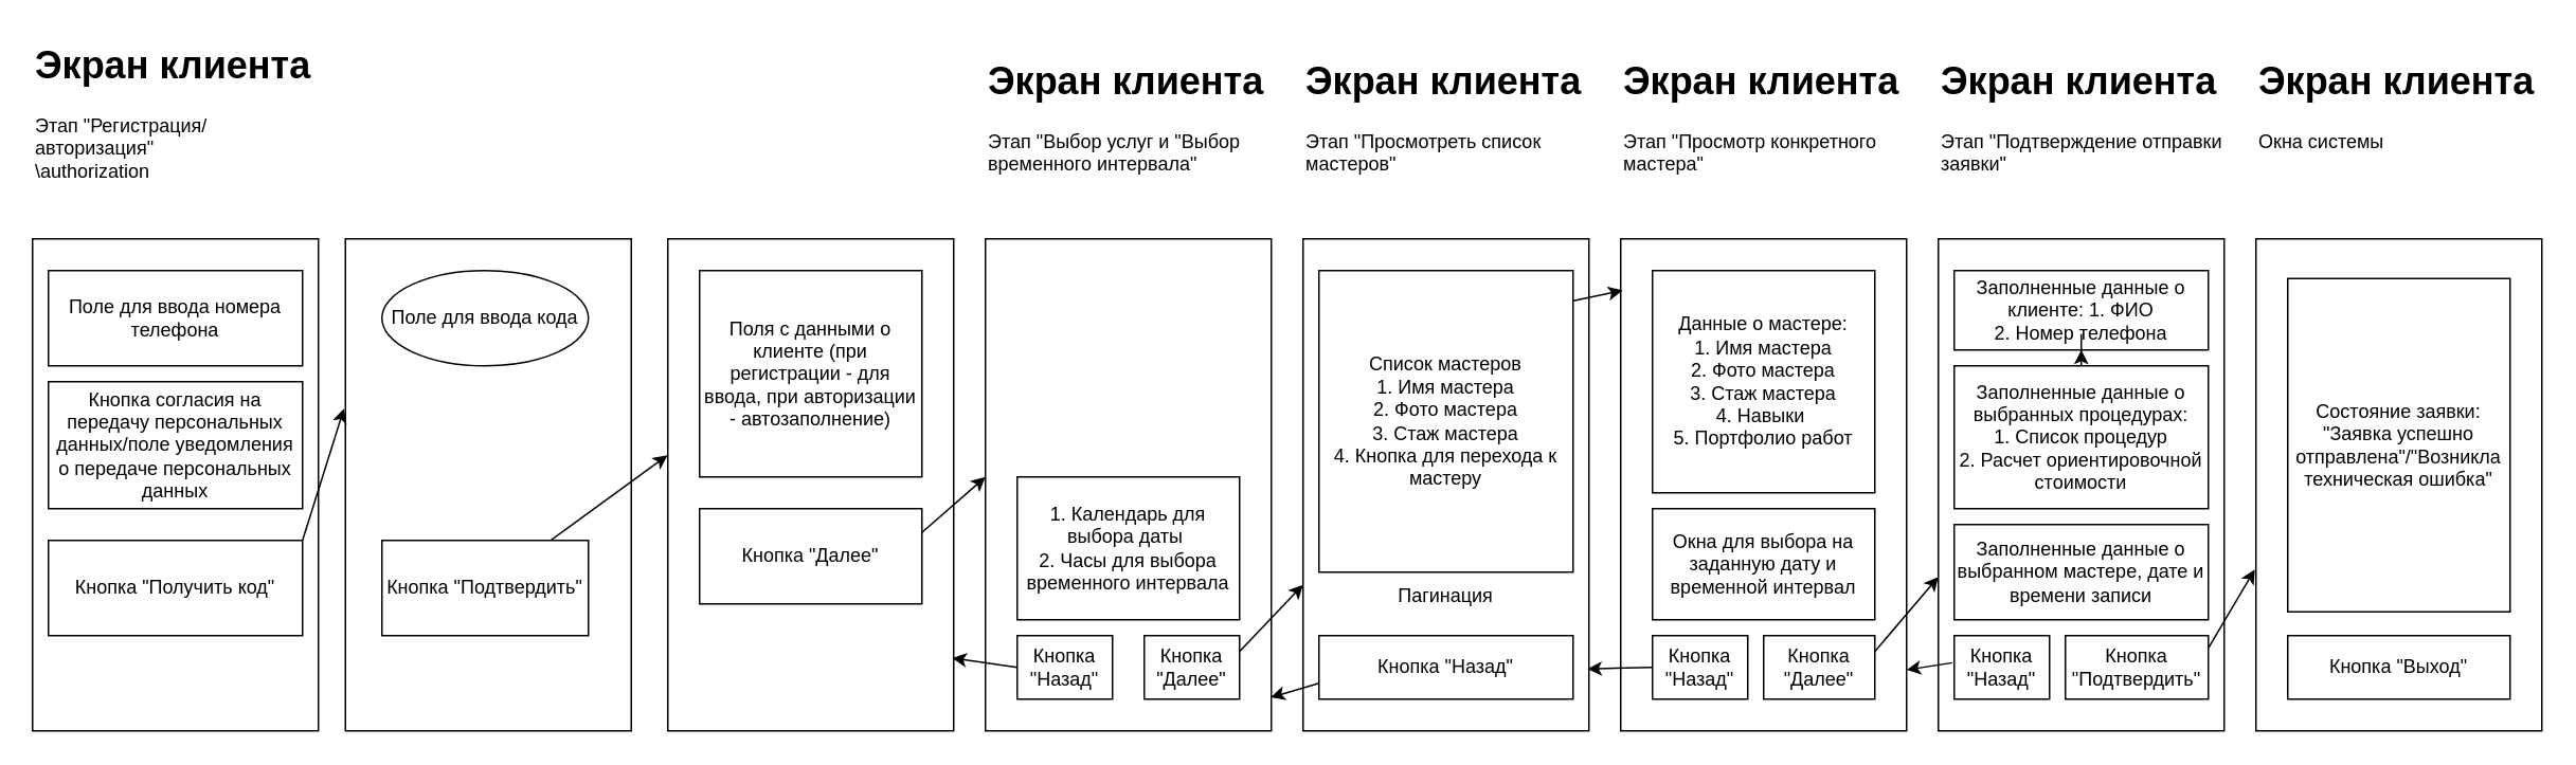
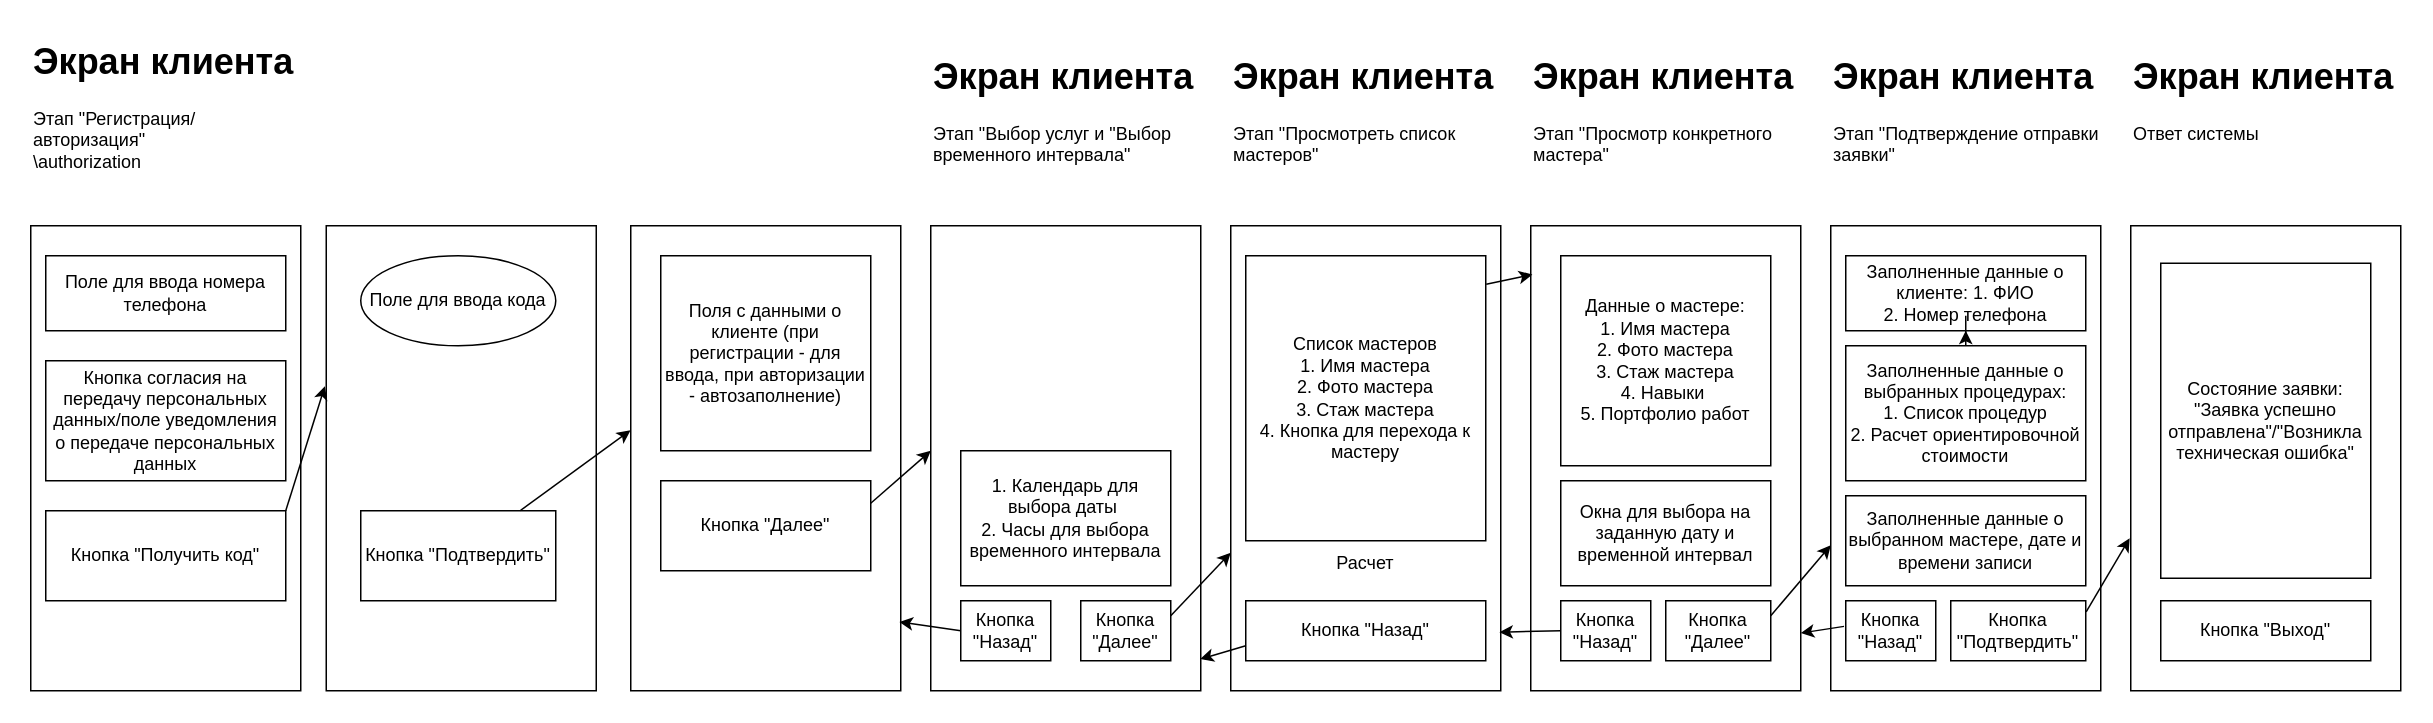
  <mxCell id="0" />
  <mxCell id="1" parent="0" />
  <mxCell id="2" value="" style="rounded=0;whiteSpace=wrap;html=1;" vertex="1" parent="1"><mxGeometry x="20" y="150" width="180" height="310" as="geometry" /></mxCell>
  <mxCell id="3" value="&lt;h1 style=&quot;margin-top: 0px;&quot;&gt;Экран клиента&lt;/h1&gt;&lt;div&gt;Этап &quot;Регистрация/авторизация&quot;&lt;/div&gt;&lt;div&gt;\authorization&lt;/div&gt;&lt;p&gt;&lt;br&gt;&lt;/p&gt;" style="text;html=1;whiteSpace=wrap;overflow=hidden;rounded=0;" vertex="1" parent="1"><mxGeometry x="20" y="20" width="180" height="120" as="geometry" /></mxCell>
- <mxCell id="4" value="Поле для ввода номера телефона" style="rounded=0;whiteSpace=wrap;html=1;" vertex="1" parent="1"><mxGeometry x="30" y="170" width="160" height="60" as="geometry" /></mxCell>
+ <mxCell id="4" value="Поле для ввода номера телефона" style="rounded=0;whiteSpace=wrap;html=1;" vertex="1" parent="1"><mxGeometry x="30" y="170" width="160" height="50" as="geometry" /></mxCell>
  <mxCell id="5" value="Кнопка согласия на передачу персональных данных/поле уведомления о передаче персональных данных" style="rounded=0;whiteSpace=wrap;html=1;" vertex="1" parent="1"><mxGeometry x="30" y="240" width="160" height="80" as="geometry" /></mxCell>
  <mxCell id="6" value="Кнопка &quot;Получить код&quot;" style="rounded=0;whiteSpace=wrap;html=1;" vertex="1" parent="1"><mxGeometry x="30" y="340" width="160" height="60" as="geometry" /></mxCell>
  <mxCell id="7" value="" style="rounded=0;whiteSpace=wrap;html=1;" vertex="1" parent="1"><mxGeometry x="620" y="150" width="180" height="310" as="geometry" /></mxCell>
  <mxCell id="8" value="&lt;h1 style=&quot;margin-top: 0px;&quot;&gt;Экран клиента&lt;/h1&gt;&lt;div&gt;Этап &quot;Выбор услуг и &quot;Выбор временного интервала&quot;&lt;/div&gt;&lt;p&gt;&lt;br&gt;&lt;/p&gt;" style="text;html=1;whiteSpace=wrap;overflow=hidden;rounded=0;" vertex="1" parent="1"><mxGeometry x="620" y="30" width="180" height="120" as="geometry" /></mxCell>
  <mxCell id="9" value="" style="rounded=0;whiteSpace=wrap;html=1;" vertex="1" parent="1"><mxGeometry x="217" y="150" width="180" height="310" as="geometry" /></mxCell>
  <mxCell id="10" value="Поле для ввода кода" style="ellipse;whiteSpace=wrap;html=1;" vertex="1" parent="1"><mxGeometry x="240" y="170" width="130" height="60" as="geometry" /></mxCell>
  <mxCell id="11" value="Кнопка &quot;Подтвердить&quot;" style="rounded=0;whiteSpace=wrap;html=1;" vertex="1" parent="1"><mxGeometry x="240" y="340" width="130" height="60" as="geometry" /></mxCell>
  <mxCell id="12" value="" style="rounded=0;whiteSpace=wrap;html=1;" vertex="1" parent="1"><mxGeometry x="420" y="150" width="180" height="310" as="geometry" /></mxCell>
  <mxCell id="13" value="Поля с данными о клиенте (при регистрации - для ввода, при авторизации - автозаполнение)" style="rounded=0;whiteSpace=wrap;html=1;" vertex="1" parent="1"><mxGeometry x="440" y="170" width="140" height="130" as="geometry" /></mxCell>
  <mxCell id="14" value="Кнопка &quot;Далее&quot;" style="rounded=0;whiteSpace=wrap;html=1;" vertex="1" parent="1"><mxGeometry x="440" y="320" width="140" height="60" as="geometry" /></mxCell>
  <mxCell id="15" value="1. Календарь для выбора даты&amp;nbsp;&lt;div&gt;2. Часы для выбора временного интервала&lt;/div&gt;" style="rounded=0;whiteSpace=wrap;html=1;" vertex="1" parent="1"><mxGeometry x="640" y="300" width="140" height="90" as="geometry" /></mxCell>
  <mxCell id="16" value="Кнопка &quot;Далее&quot;" style="rounded=0;whiteSpace=wrap;html=1;" vertex="1" parent="1"><mxGeometry x="720" y="400" width="60" height="40" as="geometry" /></mxCell>
  <mxCell id="17" value="" style="rounded=0;whiteSpace=wrap;html=1;" vertex="1" parent="1"><mxGeometry x="820" y="150" width="180" height="310" as="geometry" /></mxCell>
  <mxCell id="18" value="&lt;h1 style=&quot;margin-top: 0px;&quot;&gt;Экран клиента&lt;/h1&gt;&lt;div&gt;Этап &quot;Просмотреть список мастеров&quot;&lt;/div&gt;&lt;p&gt;&lt;br&gt;&lt;/p&gt;" style="text;html=1;whiteSpace=wrap;overflow=hidden;rounded=0;" vertex="1" parent="1"><mxGeometry x="820" y="30" width="180" height="120" as="geometry" /></mxCell>
  <mxCell id="19" value="Список мастеров&lt;div&gt;1. Имя мастера&lt;/div&gt;&lt;div&gt;2. Фото мастера&lt;/div&gt;&lt;div&gt;3. Стаж мастера&lt;/div&gt;&lt;div&gt;4. Кнопка для перехода к мастеру&lt;/div&gt;" style="rounded=0;whiteSpace=wrap;html=1;" vertex="1" parent="1"><mxGeometry x="830" y="170" width="160" height="190" as="geometry" /></mxCell>
  <mxCell id="20" value="Кнопка &quot;Назад&quot;" style="rounded=0;whiteSpace=wrap;html=1;" vertex="1" parent="1"><mxGeometry x="640" y="400" width="60" height="40" as="geometry" /></mxCell>
  <mxCell id="21" value="Кнопка &quot;Назад&quot;" style="rounded=0;whiteSpace=wrap;html=1;" vertex="1" parent="1"><mxGeometry x="830" y="400" width="160" height="40" as="geometry" /></mxCell>
  <mxCell id="22" value="" style="rounded=0;whiteSpace=wrap;html=1;" vertex="1" parent="1"><mxGeometry x="1020" y="150" width="180" height="310" as="geometry" /></mxCell>
  <mxCell id="23" value="&lt;h1 style=&quot;margin-top: 0px;&quot;&gt;Экран клиента&lt;/h1&gt;&lt;div&gt;Этап &quot;Просмотр конкретного мастера&quot;&lt;/div&gt;&lt;p&gt;&lt;br&gt;&lt;/p&gt;" style="text;html=1;whiteSpace=wrap;overflow=hidden;rounded=0;" vertex="1" parent="1"><mxGeometry x="1020" y="30" width="180" height="120" as="geometry" /></mxCell>
  <mxCell id="24" value="Данные о мастере:&lt;div&gt;1. Имя мастера&lt;/div&gt;&lt;div&gt;2. Фото мастера&lt;/div&gt;&lt;div&gt;3. Стаж мастера&lt;/div&gt;&lt;div&gt;4. Навыки&amp;nbsp;&lt;/div&gt;&lt;div&gt;5. Портфолио работ&lt;/div&gt;" style="rounded=0;whiteSpace=wrap;html=1;" vertex="1" parent="1"><mxGeometry x="1040" y="170" width="140" height="140" as="geometry" /></mxCell>
  <mxCell id="25" value="Кнопка &quot;Назад&quot;" style="rounded=0;whiteSpace=wrap;html=1;" vertex="1" parent="1"><mxGeometry x="1040" y="400" width="60" height="40" as="geometry" /></mxCell>
  <mxCell id="26" value="Кнопка &quot;Далее&quot;" style="rounded=0;whiteSpace=wrap;html=1;" vertex="1" parent="1"><mxGeometry x="1110" y="400" width="70" height="40" as="geometry" /></mxCell>
  <mxCell id="27" value="Окна для выбора на заданную дату и временной интервал" style="rounded=0;whiteSpace=wrap;html=1;" vertex="1" parent="1"><mxGeometry x="1040" y="320" width="140" height="70" as="geometry" /></mxCell>
  <mxCell id="28" value="" style="rounded=0;whiteSpace=wrap;html=1;" vertex="1" parent="1"><mxGeometry x="1220" y="150" width="180" height="310" as="geometry" /></mxCell>
  <mxCell id="29" value="&lt;h1 style=&quot;margin-top: 0px;&quot;&gt;Экран клиента&lt;/h1&gt;&lt;div&gt;Этап &quot;Подтверждение отправки заявки&quot;&lt;/div&gt;&lt;p&gt;&lt;br&gt;&lt;/p&gt;" style="text;html=1;whiteSpace=wrap;overflow=hidden;rounded=0;" vertex="1" parent="1"><mxGeometry x="1220" y="30" width="180" height="120" as="geometry" /></mxCell>
  <mxCell id="30" value="Заполненные данные о клиенте: 1. ФИО&lt;div&gt;2. Номер телефона&lt;/div&gt;" style="rounded=0;whiteSpace=wrap;html=1;" vertex="1" parent="1"><mxGeometry x="1230" y="170" width="160" height="50" as="geometry" /></mxCell>
  <mxCell id="31" value="Кнопка &quot;Назад&quot;" style="rounded=0;whiteSpace=wrap;html=1;" vertex="1" parent="1"><mxGeometry x="1230" y="400" width="60" height="40" as="geometry" /></mxCell>
  <mxCell id="32" value="Кнопка &quot;Подтвердить&quot;" style="rounded=0;whiteSpace=wrap;html=1;" vertex="1" parent="1"><mxGeometry x="1300" y="400" width="90" height="40" as="geometry" /></mxCell>
  <mxCell id="33" value="" style="edgeStyle=orthogonalEdgeStyle;rounded=0;orthogonalLoop=1;jettySize=auto;html=1;" edge="1" source="34" target="30" parent="1"><mxGeometry relative="1" as="geometry" /></mxCell>
  <mxCell id="34" value="Заполненные данные о выбранных процедурах:&lt;div&gt;1. Список процедур&lt;/div&gt;&lt;div&gt;2. Расчет ориентировочной стоимости&lt;/div&gt;" style="rounded=0;whiteSpace=wrap;html=1;" vertex="1" parent="1"><mxGeometry x="1230" y="230" width="160" height="90" as="geometry" /></mxCell>
  <mxCell id="35" value="Заполненные данные о выбранном мастере, дате и времени записи" style="rounded=0;whiteSpace=wrap;html=1;" vertex="1" parent="1"><mxGeometry x="1230" y="330" width="160" height="60" as="geometry" /></mxCell>
  <mxCell id="36" value="" style="rounded=0;whiteSpace=wrap;html=1;" vertex="1" parent="1"><mxGeometry x="1420" y="150" width="180" height="310" as="geometry" /></mxCell>
- <mxCell id="37" value="&lt;h1 style=&quot;margin-top: 0px;&quot;&gt;Экран клиента&lt;/h1&gt;&lt;div&gt;Окна системы&lt;/div&gt;&lt;p&gt;&lt;br&gt;&lt;/p&gt;" style="text;html=1;whiteSpace=wrap;overflow=hidden;rounded=0;" vertex="1" parent="1"><mxGeometry x="1420" y="30" width="180" height="120" as="geometry" /></mxCell>
+ <mxCell id="37" value="&lt;h1 style=&quot;margin-top: 0px;&quot;&gt;Экран клиента&lt;/h1&gt;&lt;div&gt;Ответ системы&lt;/div&gt;&lt;p&gt;&lt;br&gt;&lt;/p&gt;" style="text;html=1;whiteSpace=wrap;overflow=hidden;rounded=0;" vertex="1" parent="1"><mxGeometry x="1420" y="30" width="180" height="120" as="geometry" /></mxCell>
  <mxCell id="38" value="Состояние заявки: &quot;Заявка успешно отправлена&quot;/&quot;Возникла техническая ошибка&quot;" style="rounded=0;whiteSpace=wrap;html=1;" vertex="1" parent="1"><mxGeometry x="1440" y="175" width="140" height="210" as="geometry" /></mxCell>
  <mxCell id="39" value="Кнопка &quot;Выход&quot;" style="rounded=0;whiteSpace=wrap;html=1;" vertex="1" parent="1"><mxGeometry x="1440" y="400" width="140" height="40" as="geometry" /></mxCell>
- <mxCell id="40" value="Пагинация" style="text;html=1;align=center;verticalAlign=middle;whiteSpace=wrap;rounded=0;" vertex="1" parent="1"><mxGeometry x="880" y="360" width="60" height="30" as="geometry" /></mxCell>
+ <mxCell id="40" value="Расчет" style="text;html=1;align=center;verticalAlign=middle;whiteSpace=wrap;rounded=0;" vertex="1" parent="1"><mxGeometry x="880" y="360" width="60" height="30" as="geometry" /></mxCell>
  <mxCell id="41" value="" style="endArrow=classic;html=1;rounded=0;entryX=-0.005;entryY=0.345;entryDx=0;entryDy=0;exitX=1;exitY=0;exitDx=0;exitDy=0;entryPerimeter=0;" edge="1" source="6" target="9" parent="1"><mxGeometry width="50" height="50" relative="1" as="geometry"><mxPoint x="190" y="350" as="sourcePoint" /><mxPoint x="240" y="300" as="targetPoint" /></mxGeometry></mxCell>
  <mxCell id="42" value="" style="endArrow=classic;html=1;rounded=0;entryX=-0.001;entryY=0.44;entryDx=0;entryDy=0;entryPerimeter=0;" edge="1" source="11" target="12" parent="1"><mxGeometry width="50" height="50" relative="1" as="geometry"><mxPoint x="500" y="360" as="sourcePoint" /><mxPoint x="550" y="310" as="targetPoint" /></mxGeometry></mxCell>
  <mxCell id="43" value="" style="endArrow=classic;html=1;rounded=0;exitX=1;exitY=0.25;exitDx=0;exitDy=0;entryX=0;entryY=0.484;entryDx=0;entryDy=0;entryPerimeter=0;" edge="1" source="14" target="7" parent="1"><mxGeometry width="50" height="50" relative="1" as="geometry"><mxPoint x="650" y="350" as="sourcePoint" /><mxPoint x="700" y="300" as="targetPoint" /></mxGeometry></mxCell>
  <mxCell id="44" value="" style="endArrow=classic;html=1;rounded=0;entryX=0.995;entryY=0.852;entryDx=0;entryDy=0;entryPerimeter=0;exitX=0;exitY=0.5;exitDx=0;exitDy=0;" edge="1" source="20" target="12" parent="1"><mxGeometry width="50" height="50" relative="1" as="geometry"><mxPoint x="710" y="330" as="sourcePoint" /><mxPoint x="760" y="280" as="targetPoint" /></mxGeometry></mxCell>
  <mxCell id="45" value="" style="endArrow=classic;html=1;rounded=0;exitX=1;exitY=0.25;exitDx=0;exitDy=0;entryX=0;entryY=0.703;entryDx=0;entryDy=0;entryPerimeter=0;" edge="1" source="16" target="17" parent="1"><mxGeometry width="50" height="50" relative="1" as="geometry"><mxPoint x="830" y="330" as="sourcePoint" /><mxPoint x="880" y="280" as="targetPoint" /></mxGeometry></mxCell>
  <mxCell id="46" value="" style="endArrow=classic;html=1;rounded=0;entryX=0.998;entryY=0.932;entryDx=0;entryDy=0;entryPerimeter=0;exitX=0;exitY=0.75;exitDx=0;exitDy=0;" edge="1" source="21" target="7" parent="1"><mxGeometry width="50" height="50" relative="1" as="geometry"><mxPoint x="840" y="430" as="sourcePoint" /><mxPoint x="890" y="380" as="targetPoint" /></mxGeometry></mxCell>
  <mxCell id="47" value="" style="endArrow=classic;html=1;rounded=0;entryX=0.006;entryY=0.105;entryDx=0;entryDy=0;entryPerimeter=0;exitX=1.002;exitY=0.1;exitDx=0;exitDy=0;exitPerimeter=0;" edge="1" source="19" target="22" parent="1"><mxGeometry width="50" height="50" relative="1" as="geometry"><mxPoint x="940" y="310" as="sourcePoint" /><mxPoint x="990" y="260" as="targetPoint" /></mxGeometry></mxCell>
  <mxCell id="48" value="" style="endArrow=classic;html=1;rounded=0;entryX=0.995;entryY=0.874;entryDx=0;entryDy=0;entryPerimeter=0;exitX=0;exitY=0.5;exitDx=0;exitDy=0;" edge="1" source="25" target="17" parent="1"><mxGeometry width="50" height="50" relative="1" as="geometry"><mxPoint x="1010" y="350" as="sourcePoint" /><mxPoint x="1060" y="300" as="targetPoint" /></mxGeometry></mxCell>
  <mxCell id="49" value="" style="endArrow=classic;html=1;rounded=0;exitX=1;exitY=0.25;exitDx=0;exitDy=0;entryX=0;entryY=0.687;entryDx=0;entryDy=0;entryPerimeter=0;" edge="1" source="26" target="28" parent="1"><mxGeometry width="50" height="50" relative="1" as="geometry"><mxPoint x="1210" y="340" as="sourcePoint" /><mxPoint x="1260" y="290" as="targetPoint" /></mxGeometry></mxCell>
  <mxCell id="50" value="" style="endArrow=classic;html=1;rounded=0;exitX=-0.019;exitY=0.427;exitDx=0;exitDy=0;exitPerimeter=0;entryX=1;entryY=0.876;entryDx=0;entryDy=0;entryPerimeter=0;" edge="1" source="31" target="22" parent="1"><mxGeometry width="50" height="50" relative="1" as="geometry"><mxPoint x="1250" y="390" as="sourcePoint" /><mxPoint x="1197" y="423" as="targetPoint" /></mxGeometry></mxCell>
  <mxCell id="51" value="" style="endArrow=classic;html=1;rounded=0;exitX=1.003;exitY=0.187;exitDx=0;exitDy=0;exitPerimeter=0;entryX=-0.004;entryY=0.672;entryDx=0;entryDy=0;entryPerimeter=0;" edge="1" source="32" target="36" parent="1"><mxGeometry width="50" height="50" relative="1" as="geometry"><mxPoint x="1370" y="330" as="sourcePoint" /><mxPoint x="1420" y="280" as="targetPoint" /></mxGeometry></mxCell>
